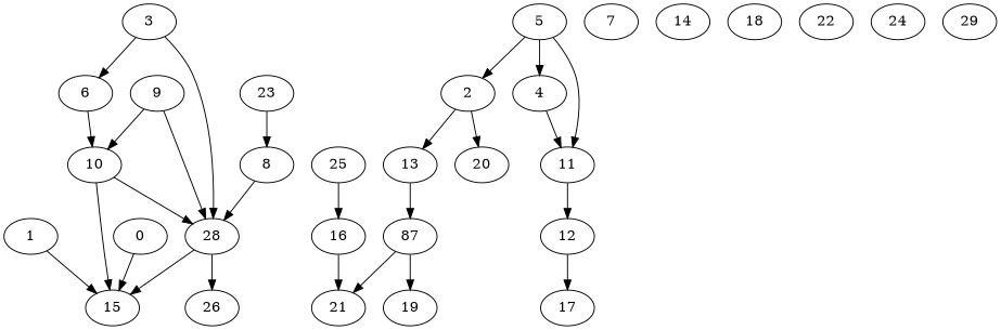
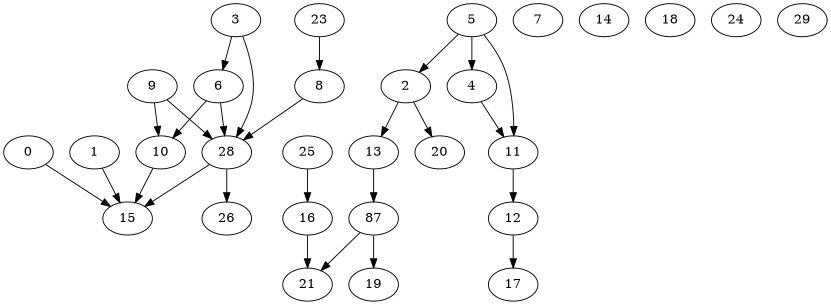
  digraph {
    0
    15
    1
    2
    13
    20
    9
    28
    10
    n10 [label=87]
    3
    6
    26
    4
    11
    12
    5
    7
    8
    17
    21
    19
    14
    16
    18
-   22
    23
    24
    25
    29
    0 -> 15
    1 -> 15
    2 -> 13
    2 -> 20
    13 -> n10
    9 -> 28
    9 -> 10
    28 -> 15
    28 -> 26
    10 -> 15
    n10 -> 21
    n10 -> 19
    3 -> 28
    3 -> 6
-   10 -> 28
+   6 -> 28
    6 -> 10
    4 -> 11
    11 -> 12
    12 -> 17
    5 -> 2
    5 -> 4
    5 -> 11
    8 -> 28
    16 -> 21
    23 -> 8
    25 -> 16
  }
